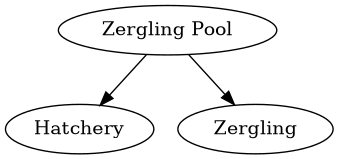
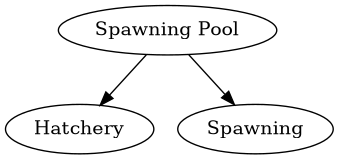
  digraph {
    node [penwidth=1 strength=1 x=0 y=0 z=0]
    n1 [depth=0 label=Hatchery]
-   n2 [depth=1 label="Zergling Pool"]
-   n3 [depth=2 label=Zergling]
+   n2 [depth=1 label="Spawning Pool"]
+   n3 [depth=2 label=Spawning]
    n2 -> n1
    n2 -> n3
  }
